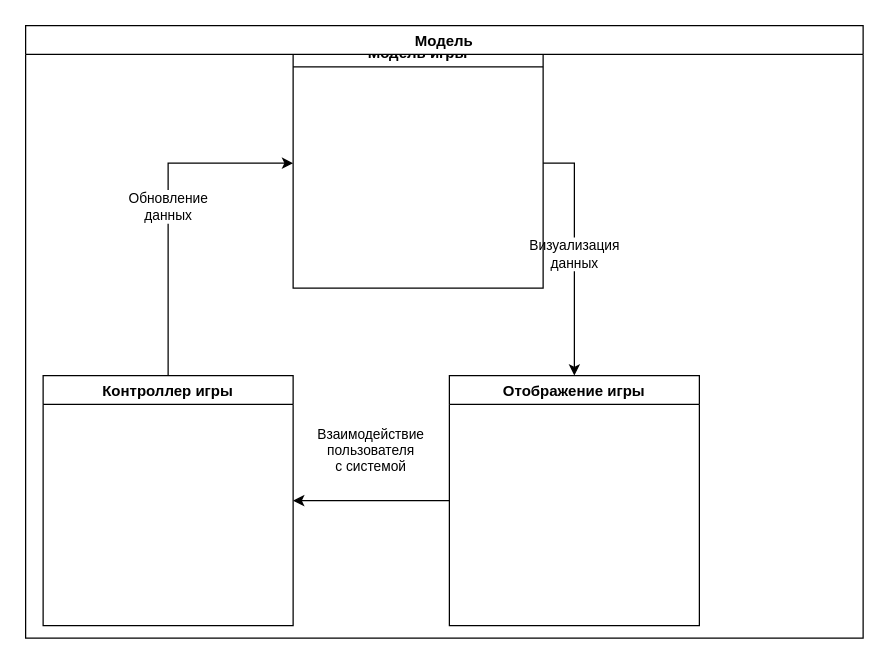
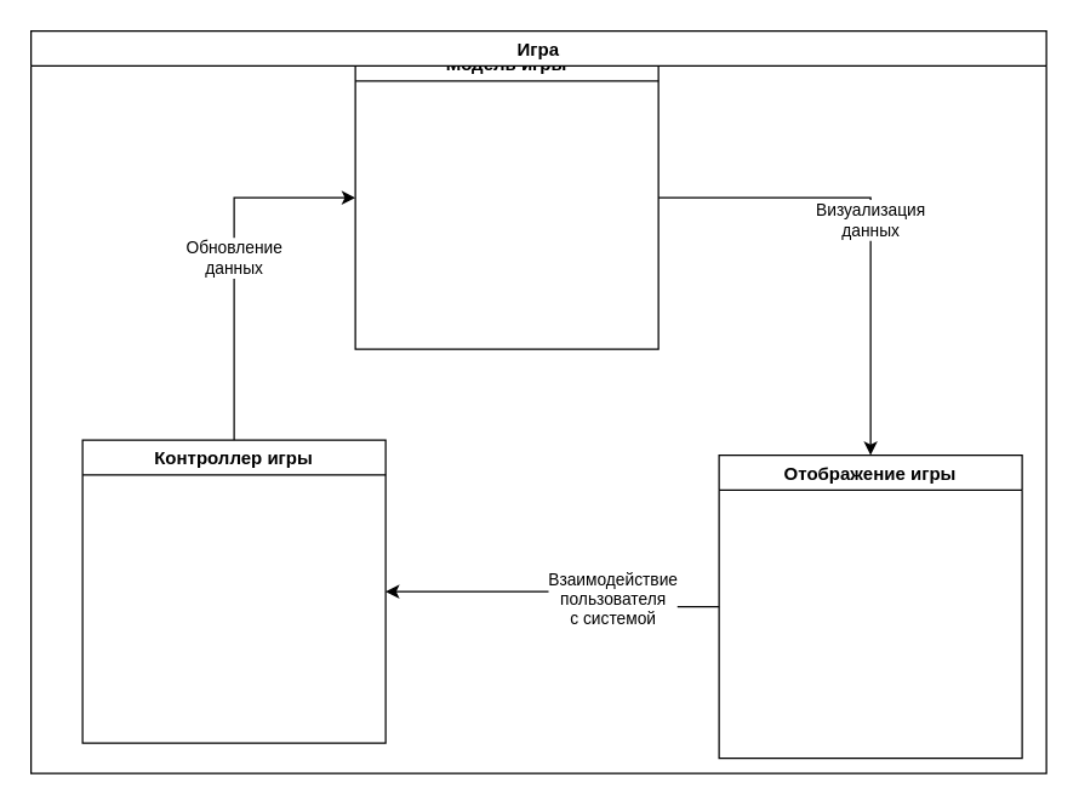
  <mxCell id="0" />
  <mxCell id="1" parent="0" />
  <mxCell id="2" value="Обновление&lt;br&gt;данных" style="edgeStyle=orthogonalEdgeStyle;rounded=0;orthogonalLoop=1;jettySize=auto;html=1;exitX=0.5;exitY=0;exitDx=0;exitDy=0;entryX=0;entryY=0.5;entryDx=0;entryDy=0;" parent="1" source="3" target="7" edge="1"><mxGeometry relative="1" as="geometry" /></mxCell>
- <mxCell id="3" value="Контроллер игры" style="swimlane;" parent="1" vertex="1"><mxGeometry x="34" y="300" width="200" height="200" as="geometry" /></mxCell>
+ <mxCell id="3" value="Контроллер игры" style="swimlane;" parent="1" vertex="1"><mxGeometry x="54" y="290" width="200" height="200" as="geometry" /></mxCell>
  <mxCell id="4" value="Взаимодействие&lt;br&gt;пользователя&lt;br&gt;с системой" style="edgeStyle=orthogonalEdgeStyle;rounded=0;orthogonalLoop=1;jettySize=auto;html=1;exitX=0;exitY=0.5;exitDx=0;exitDy=0;entryX=1;entryY=0.5;entryDx=0;entryDy=0;" parent="1" source="5" target="3" edge="1"><mxGeometry y="-40" relative="1" as="geometry"><mxPoint as="offset" /></mxGeometry></mxCell>
- <mxCell id="5" value="Отображение игры" style="swimlane;" parent="1" vertex="1"><mxGeometry x="359" y="300" width="200" height="200" as="geometry" /></mxCell>
+ <mxCell id="5" value="Отображение игры" style="swimlane;" parent="1" vertex="1"><mxGeometry x="474" y="300" width="200" height="200" as="geometry" /></mxCell>
  <mxCell id="6" value="Визуализация&lt;br&gt;данных" style="edgeStyle=orthogonalEdgeStyle;rounded=0;orthogonalLoop=1;jettySize=auto;html=1;exitX=1;exitY=0.5;exitDx=0;exitDy=0;entryX=0.5;entryY=0;entryDx=0;entryDy=0;" parent="1" source="7" target="5" edge="1"><mxGeometry relative="1" as="geometry" /></mxCell>
  <mxCell id="7" value="Модель игры" style="swimlane;" parent="1" vertex="1"><mxGeometry x="234" y="30" width="200" height="200" as="geometry" /></mxCell>
- <mxCell id="8" value="Модель" style="swimlane;" parent="1" vertex="1"><mxGeometry x="20" y="20" width="670" height="490" as="geometry" /></mxCell>
+ <mxCell id="8" value="Игра" style="swimlane;" parent="1" vertex="1"><mxGeometry x="20" y="20" width="670" height="490" as="geometry" /></mxCell>
